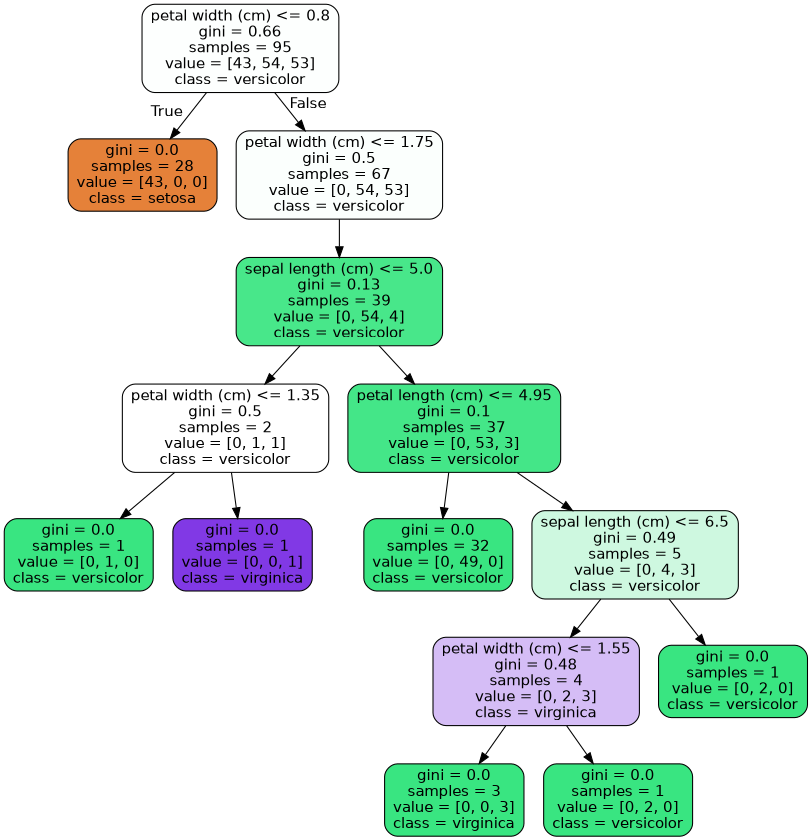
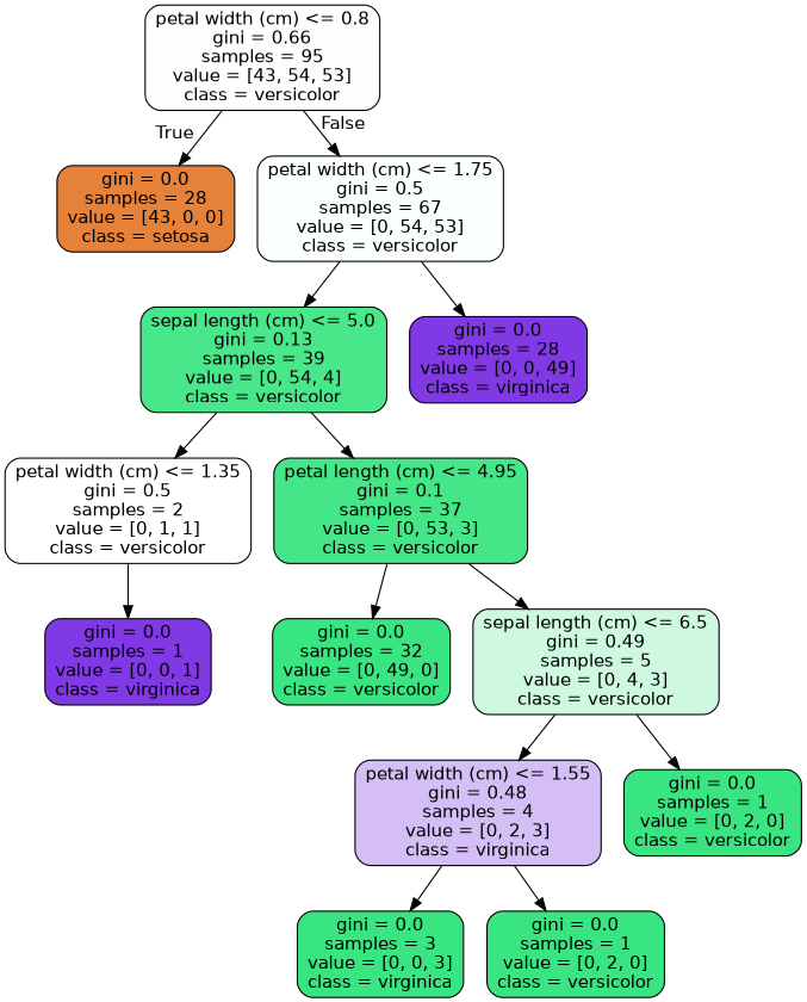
  digraph {
    node [color=black fillcolor="#39e581" fontname=helvetica shape=box style="filled, rounded"]
    edge [fontname=helvetica]
    n1 [fillcolor="#fdfffe" label="petal width (cm) <= 0.8\ngini = 0.66\nsamples = 95\nvalue = [43, 54, 53]\nclass = versicolor"]
    n2 [fillcolor="#e58139" label="gini = 0.0\nsamples = 28\nvalue = [43, 0, 0]\nclass = setosa"]
    n3 [fillcolor="#fbfffd" label="petal width (cm) <= 1.75\ngini = 0.5\nsamples = 67\nvalue = [0, 54, 53]\nclass = versicolor"]
    n4 [fillcolor="#48e78a" label="sepal length (cm) <= 5.0\ngini = 0.13\nsamples = 39\nvalue = [0, 54, 4]\nclass = versicolor"]
+   n5 [fillcolor="#8139e5" label="gini = 0.0\nsamples = 28\nvalue = [0, 0, 49]\nclass = virginica"]
    n6 [fillcolor="#ffffff" label="petal width (cm) <= 1.35\ngini = 0.5\nsamples = 2\nvalue = [0, 1, 1]\nclass = versicolor"]
    n7 [fillcolor="#44e688" label="petal length (cm) <= 4.95\ngini = 0.1\nsamples = 37\nvalue = [0, 53, 3]\nclass = versicolor"]
-   n8 [label="gini = 0.0\nsamples = 1\nvalue = [0, 1, 0]\nclass = versicolor"]
    n9 [fillcolor="#8139e5" label="gini = 0.0\nsamples = 1\nvalue = [0, 0, 1]\nclass = virginica"]
    n10 [label="gini = 0.0\nsamples = 32\nvalue = [0, 49, 0]\nclass = versicolor"]
    n11 [fillcolor="#cef8e0" label="sepal length (cm) <= 6.5\ngini = 0.49\nsamples = 5\nvalue = [0, 4, 3]\nclass = versicolor"]
    n12 [fillcolor="#d5bdf6" label="petal width (cm) <= 1.55\ngini = 0.48\nsamples = 4\nvalue = [0, 2, 3]\nclass = virginica"]
    n13 [label="gini = 0.0\nsamples = 1\nvalue = [0, 2, 0]\nclass = versicolor"]
    n14 [label="gini = 0.0\nsamples = 3\nvalue = [0, 0, 3]\nclass = virginica"]
    n15 [label="gini = 0.0\nsamples = 1\nvalue = [0, 2, 0]\nclass = versicolor"]
    n1 -> n2 [headlabel=True labelangle=45 labeldistance=2.5]
    n1 -> n3 [headlabel=False labelangle=-45 labeldistance=2.5]
    n3 -> n4
+   n3 -> n5
    n4 -> n6
    n4 -> n7
-   n6 -> n8
    n6 -> n9
    n7 -> n10
    n7 -> n11
    n11 -> n12
    n11 -> n13
    n12 -> n14
    n12 -> n15
  }
